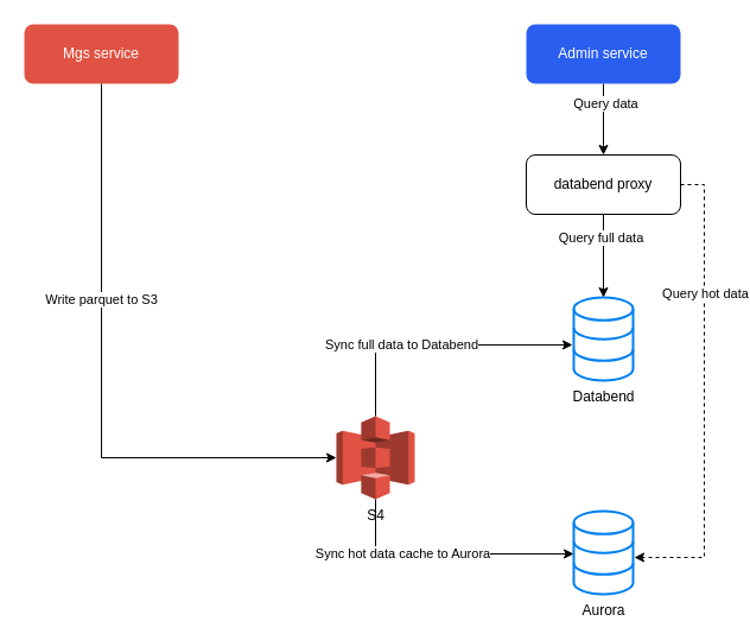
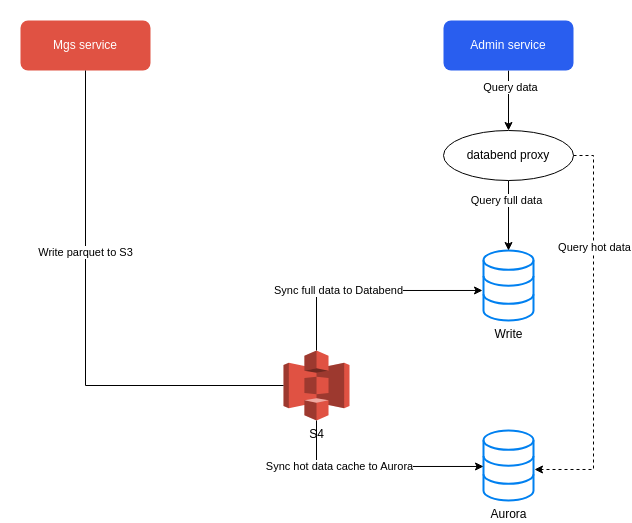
  <mxCell id="0" />
  <mxCell id="1" parent="0" />
  <mxCell id="2" value="Mgs service" style="rounded=1;whiteSpace=wrap;html=1;fillColor=#e05243;fontColor=#ffffff;strokeColor=none;" vertex="1" parent="1"><mxGeometry x="20" y="20" width="130" height="50" as="geometry" /></mxCell>
- <mxCell id="3" value="Databend" style="html=1;verticalLabelPosition=bottom;align=center;labelBackgroundColor=#ffffff;verticalAlign=top;strokeWidth=2;strokeColor=#0080F0;shadow=0;dashed=0;shape=mxgraph.ios7.icons.data;" vertex="1" parent="1"><mxGeometry x="483" y="250" width="50" height="70" as="geometry" /></mxCell>
+ <mxCell id="3" value="Write" style="html=1;verticalLabelPosition=bottom;align=center;labelBackgroundColor=#ffffff;verticalAlign=top;strokeWidth=2;strokeColor=#0080F0;shadow=0;dashed=0;shape=mxgraph.ios7.icons.data;" vertex="1" parent="1"><mxGeometry x="483" y="250" width="50" height="70" as="geometry" /></mxCell>
  <mxCell id="4" value="Aurora" style="html=1;verticalLabelPosition=bottom;align=center;labelBackgroundColor=#ffffff;verticalAlign=top;strokeWidth=2;strokeColor=#0080F0;shadow=0;dashed=0;shape=mxgraph.ios7.icons.data;" vertex="1" parent="1"><mxGeometry x="483" y="430" width="50" height="70" as="geometry" /></mxCell>
  <mxCell id="5" value="S4" style="outlineConnect=0;dashed=0;verticalLabelPosition=bottom;verticalAlign=top;align=center;html=1;shape=mxgraph.aws3.s3;fillColor=#E05243;gradientColor=none;" vertex="1" parent="1"><mxGeometry x="283" y="350" width="66" height="70" as="geometry" /></mxCell>
- <mxCell id="6" style="edgeStyle=orthogonalEdgeStyle;rounded=0;orthogonalLoop=1;jettySize=auto;html=1;exitX=0.5;exitY=1;exitDx=0;exitDy=0;entryX=0;entryY=0.5;entryDx=0;entryDy=0;entryPerimeter=0;" edge="1" parent="1" source="2" target="5"><mxGeometry relative="1" as="geometry" /></mxCell>
+ <mxCell id="6" style="edgeStyle=orthogonalEdgeStyle;rounded=0;orthogonalLoop=1;jettySize=auto;html=1;exitX=0.5;exitY=1;exitDx=0;exitDy=0;entryX=0;entryY=0.5;entryDx=0;entryDy=0;entryPerimeter=0;endArrow=none;" edge="1" parent="1" source="2" target="5"><mxGeometry relative="1" as="geometry" /></mxCell>
  <mxCell id="7" value="Write parquet to S3" style="edgeLabel;html=1;align=center;verticalAlign=middle;resizable=0;points=[];" vertex="1" connectable="0" parent="6"><mxGeometry x="-0.291" y="-1" relative="1" as="geometry"><mxPoint as="offset" /></mxGeometry></mxCell>
  <mxCell id="8" style="edgeStyle=orthogonalEdgeStyle;rounded=0;orthogonalLoop=1;jettySize=auto;html=1;exitX=0.5;exitY=0;exitDx=0;exitDy=0;exitPerimeter=0;entryX=-0.02;entryY=0.571;entryDx=0;entryDy=0;entryPerimeter=0;" edge="1" parent="1" source="5" target="3"><mxGeometry relative="1" as="geometry" /></mxCell>
  <mxCell id="9" value="Sync full data to Databend" style="edgeLabel;html=1;align=center;verticalAlign=middle;resizable=0;points=[];" vertex="1" connectable="0" parent="8"><mxGeometry x="-0.274" relative="1" as="geometry"><mxPoint as="offset" /></mxGeometry></mxCell>
  <mxCell id="10" style="edgeStyle=orthogonalEdgeStyle;rounded=0;orthogonalLoop=1;jettySize=auto;html=1;exitX=0.5;exitY=1;exitDx=0;exitDy=0;exitPerimeter=0;entryX=0;entryY=0.514;entryDx=0;entryDy=0;entryPerimeter=0;" edge="1" parent="1" source="5" target="4"><mxGeometry relative="1" as="geometry" /></mxCell>
  <mxCell id="11" value="Sync hot data cache to Aurora" style="edgeLabel;html=1;align=center;verticalAlign=middle;resizable=0;points=[];" vertex="1" connectable="0" parent="10"><mxGeometry x="-0.352" relative="1" as="geometry"><mxPoint as="offset" /></mxGeometry></mxCell>
  <mxCell id="12" style="edgeStyle=orthogonalEdgeStyle;rounded=0;orthogonalLoop=1;jettySize=auto;html=1;exitX=0.5;exitY=1;exitDx=0;exitDy=0;" edge="1" parent="1" source="14" target="17"><mxGeometry relative="1" as="geometry" /></mxCell>
  <mxCell id="13" value="Query data" style="edgeLabel;html=1;align=center;verticalAlign=middle;resizable=0;points=[];" vertex="1" connectable="0" parent="12"><mxGeometry x="-0.467" y="1" relative="1" as="geometry"><mxPoint as="offset" /></mxGeometry></mxCell>
  <mxCell id="14" value="Admin service" style="rounded=1;whiteSpace=wrap;html=1;fillColor=#295EEF;fontColor=#ffffff;strokeColor=none;" vertex="1" parent="1"><mxGeometry x="443" y="20" width="130" height="50" as="geometry" /></mxCell>
  <mxCell id="15" value="" style="edgeStyle=orthogonalEdgeStyle;rounded=0;orthogonalLoop=1;jettySize=auto;html=1;" edge="1" parent="1" source="17" target="3"><mxGeometry relative="1" as="geometry" /></mxCell>
  <mxCell id="16" value="Query full data" style="edgeLabel;html=1;align=center;verticalAlign=middle;resizable=0;points=[];" vertex="1" connectable="0" parent="15"><mxGeometry x="-0.457" y="-3" relative="1" as="geometry"><mxPoint as="offset" /></mxGeometry></mxCell>
- <mxCell id="17" value="databend proxy" style="rounded=1;whiteSpace=wrap;html=1;fillColor=#FFFFFF;fontColor=#000000;strokeColor=default;" vertex="1" parent="1"><mxGeometry x="443" y="130" width="130" height="50" as="geometry" /></mxCell>
+ <mxCell id="17" value="databend proxy" style="ellipse;whiteSpace=wrap;html=1;fillColor=#FFFFFF;fontColor=#000000;strokeColor=default;" vertex="1" parent="1"><mxGeometry x="443" y="130" width="130" height="50" as="geometry" /></mxCell>
  <mxCell id="18" style="edgeStyle=orthogonalEdgeStyle;rounded=0;orthogonalLoop=1;jettySize=auto;html=1;exitX=1;exitY=0.5;exitDx=0;exitDy=0;entryX=1.02;entryY=0.557;entryDx=0;entryDy=0;entryPerimeter=0;dashed=1;" edge="1" parent="1" source="17" target="4"><mxGeometry relative="1" as="geometry" /></mxCell>
  <mxCell id="19" value="Query hot data" style="edgeLabel;html=1;align=center;verticalAlign=middle;resizable=0;points=[];" vertex="1" connectable="0" parent="18"><mxGeometry x="-0.435" relative="1" as="geometry"><mxPoint as="offset" /></mxGeometry></mxCell>
